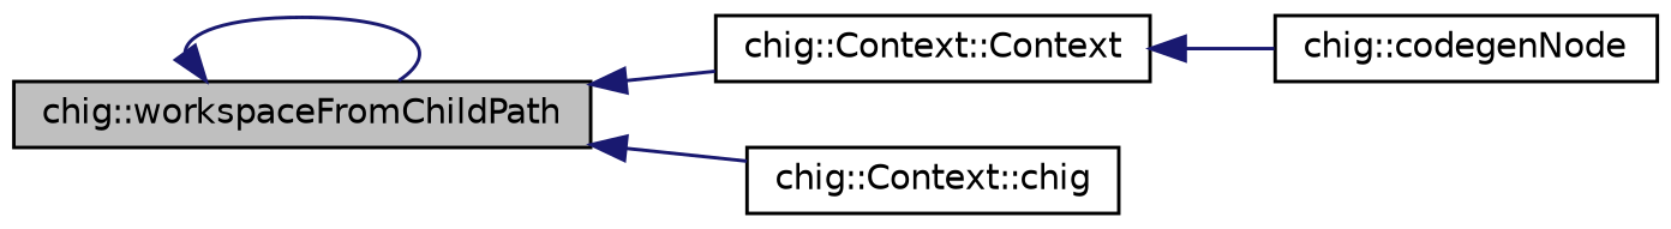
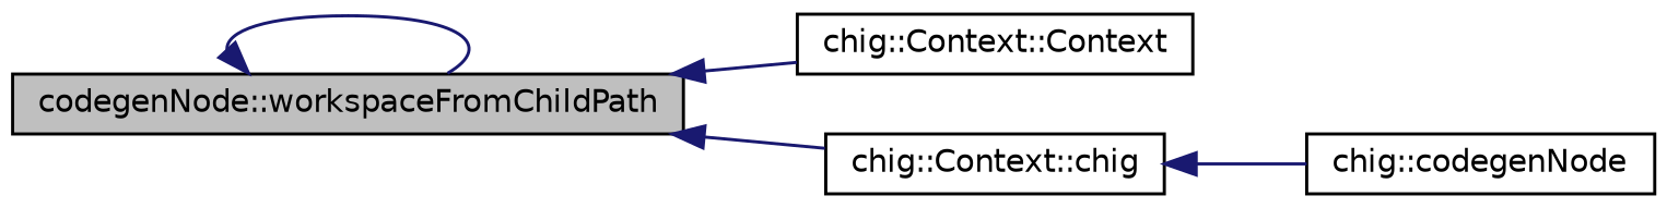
  digraph {
    rankdir=LR
    node [color=black fillcolor=white fontname=Helvetica fontsize=10 shape=record style=filled]
    edge [color=midnightblue dir=back fontname=Helvetica fontsize=10 labelfontname=Helvetica labelfontsize=10 style=solid]
-   n1 [fillcolor=grey75 fontcolor=black height=0.2 label="chig::workspaceFromChildPath" width=0.4]
+   n1 [fillcolor=grey75 fontcolor=black height=0.2 label="codegenNode::workspaceFromChildPath" width=0.4]
    n2 [height=0.2 label="chig::Context::Context" width=0.4]
    n3 [height=0.2 label="chig::Context::chig" width=0.4]
    n4 [height=0.2 label="chig::codegenNode" width=0.4]
    n1 -> n1
    n1 -> n2
    n1 -> n3
-   n2 -> n4
+   n3 -> n4
  }
